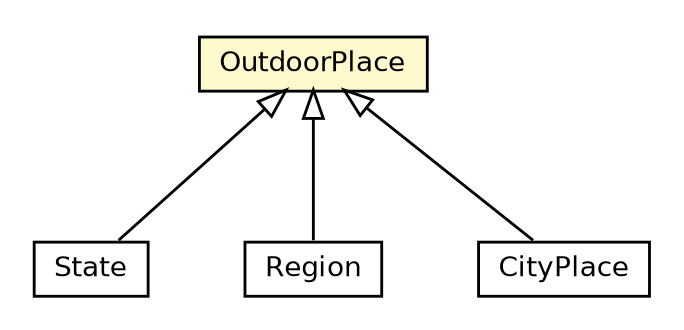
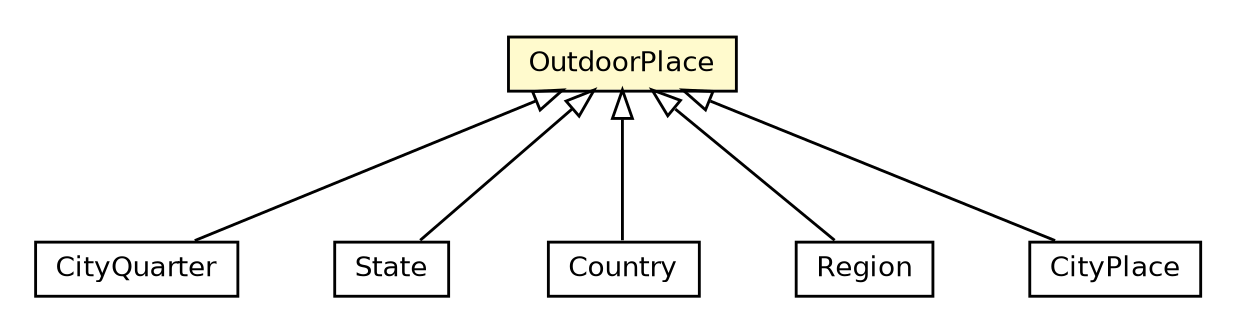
  digraph {
    nodesep=0.25
    ranksep=0.5
    node [fontcolor=black fontname=Helvetica fontsize=10.0 shape=plaintext]
    edge [arrowtail=empty dir=back fontname=Helvetica fontsize=10 headport=p labelfontname=Helvetica labelfontsize=10 tailport=p]
    n1 [label=<<table title="org.universAAL.ontology.location.outdoor.OutdoorPlace" border="0" cellborder="1" cellspacing="0" cellpadding="2" port="p" bgcolor="lemonChiffon" href="./OutdoorPlace.html"> 		<tr><td><table border="0" cellspacing="0" cellpadding="1"> <tr><td align="center" balign="center"> OutdoorPlace </td></tr> 		</table></td></tr> 		</table>>]
+   n2 [label=<<table title="org.universAAL.ontology.location.outdoor.CityQuarter" border="0" cellborder="1" cellspacing="0" cellpadding="2" port="p" href="./CityQuarter.html"> 		<tr><td><table border="0" cellspacing="0" cellpadding="1"> <tr><td align="center" balign="center"> CityQuarter </td></tr> 		</table></td></tr> 		</table>>]
    n3 [label=<<table title="org.universAAL.ontology.location.outdoor.State" border="0" cellborder="1" cellspacing="0" cellpadding="2" port="p" href="./State.html"> 		<tr><td><table border="0" cellspacing="0" cellpadding="1"> <tr><td align="center" balign="center"> State </td></tr> 		</table></td></tr> 		</table>>]
+   n4 [label=<<table title="org.universAAL.ontology.location.outdoor.Country" border="0" cellborder="1" cellspacing="0" cellpadding="2" port="p" href="./Country.html"> 		<tr><td><table border="0" cellspacing="0" cellpadding="1"> <tr><td align="center" balign="center"> Country </td></tr> 		</table></td></tr> 		</table>>]
    n5 [label=<<table title="org.universAAL.ontology.location.outdoor.Region" border="0" cellborder="1" cellspacing="0" cellpadding="2" port="p" href="./Region.html"> 		<tr><td><table border="0" cellspacing="0" cellpadding="1"> <tr><td align="center" balign="center"> Region </td></tr> 		</table></td></tr> 		</table>>]
    n6 [label=<<table title="org.universAAL.ontology.location.outdoor.CityPlace" border="0" cellborder="1" cellspacing="0" cellpadding="2" port="p" href="./CityPlace.html"> 		<tr><td><table border="0" cellspacing="0" cellpadding="1"> <tr><td align="center" balign="center"> CityPlace </td></tr> 		</table></td></tr> 		</table>>]
+   n1 -> n2
    n1 -> n3
+   n1 -> n4
    n1 -> n5
    n1 -> n6
  }
